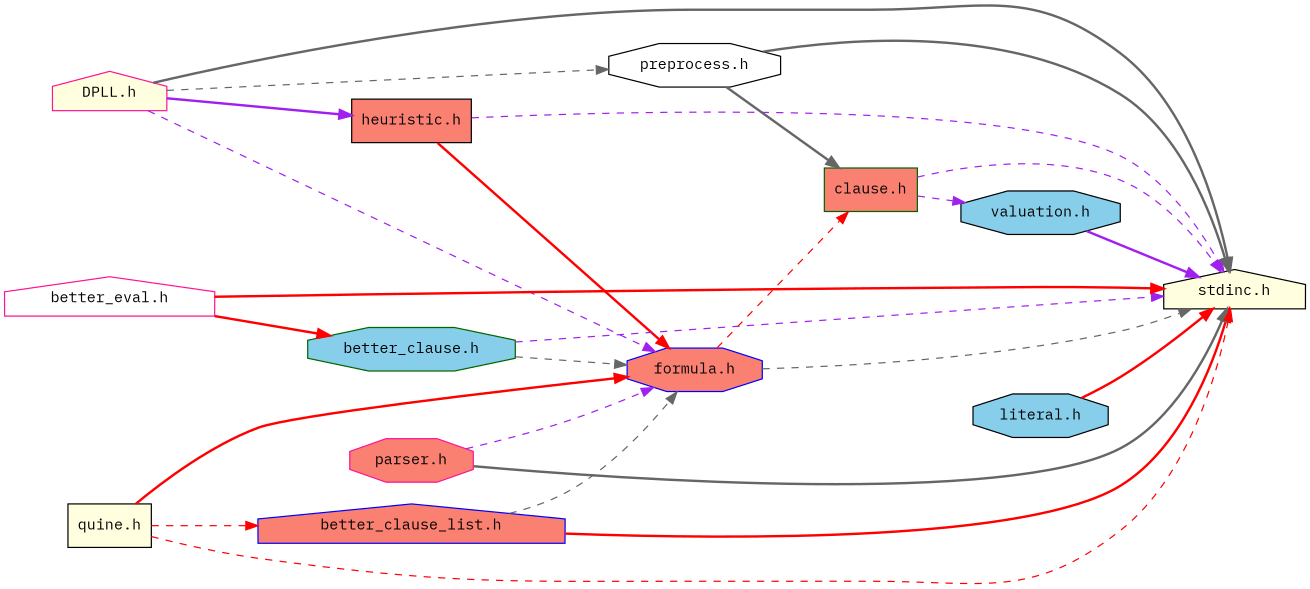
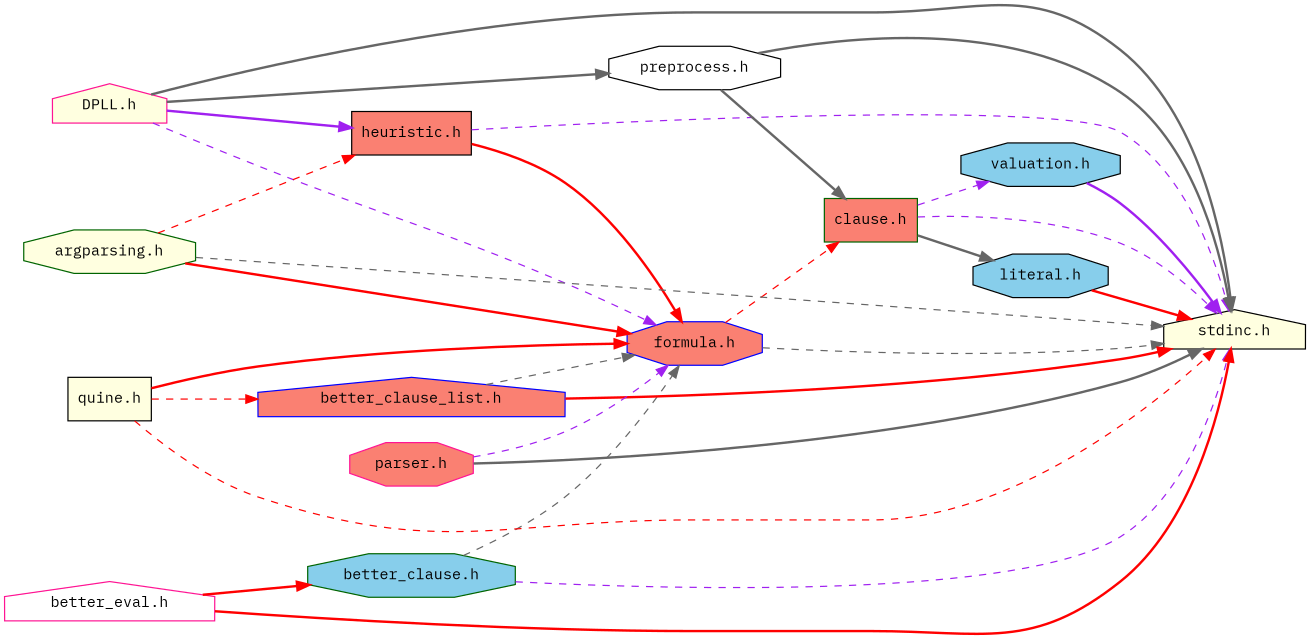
  digraph {
    fontname="IBM Plex Mono"
    rankdir=LR
    splines=true
    node [color=black fillcolor=salmon fontname="IBM Plex Mono" fontsize=12 shape=octagon style=filled]
    edge [color=red fontname="IBM Plex Mono" style=bold]
    n1 [color=deeppink fillcolor=lightyellow label="DPLL.h" shape=house]
    n2 [color=blue label="formula.h"]
    n3 [label="heuristic.h" shape=box]
    n4 [fillcolor=white label="preprocess.h"]
    n5 [fillcolor=lightyellow label="stdinc.h" shape=house]
    n6 [color=darkgreen label="clause.h" shape=box]
+   n7 [color=darkgreen fillcolor=lightyellow label="argparsing.h"]
    n8 [color=darkgreen fillcolor=skyblue label="better_clause.h"]
    n9 [color=blue label="better_clause_list.h" shape=house]
    n10 [color=deeppink fillcolor=white label="better_eval.h" shape=house]
    n11 [fillcolor=skyblue label="literal.h"]
    n12 [fillcolor=skyblue label="valuation.h"]
    n13 [color=deeppink label="parser.h"]
    n14 [fillcolor=lightyellow label="quine.h" shape=box]
    n1 -> n2 [color=purple style=dashed]
    n1 -> n3 [color=purple]
-   n1 -> n4 [color=gray40 style=dashed]
+   n1 -> n4 [color=gray40]
    n1 -> n5 [color=gray40]
    n2 -> n5 [color=gray40 style=dashed]
    n2 -> n6 [style=dashed]
    n3 -> n2
    n3 -> n5 [color=purple style=dashed]
    n4 -> n5 [color=gray40]
    n4 -> n6 [color=gray40]
    n6 -> n5 [color=purple style=dashed]
+   n6 -> n11 [color=gray40]
    n6 -> n12 [color=purple style=dashed]
+   n7 -> n2
+   n7 -> n3 [style=dashed]
+   n7 -> n5 [color=gray40 style=dashed]
    n8 -> n2 [color=gray40 style=dashed]
    n8 -> n5 [color=purple style=dashed]
    n9 -> n2 [color=gray40 style=dashed]
    n9 -> n5
    n10 -> n5
    n10 -> n8
    n11 -> n5
    n12 -> n5 [color=purple]
    n13 -> n2 [color=purple style=dashed]
    n13 -> n5 [color=gray40]
    n14 -> n2
    n14 -> n5 [style=dashed]
    n14 -> n9 [style=dashed]
  }
